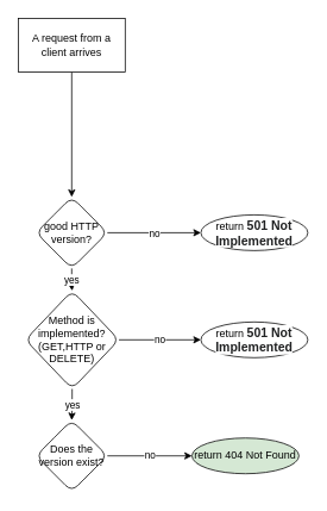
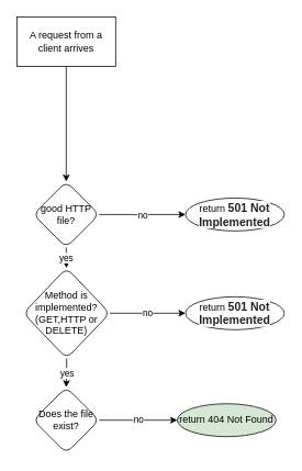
  <mxCell id="0" />
  <mxCell id="1" parent="0" />
  <mxCell id="2" value="" style="edgeStyle=orthogonalEdgeStyle;rounded=0;orthogonalLoop=1;jettySize=auto;html=1;" edge="1" parent="1" source="3" target="9"><mxGeometry relative="1" as="geometry" /></mxCell>
  <mxCell id="3" value="A request from a client arrives" style="whiteSpace=wrap;html=1;rounded=0;" vertex="1" parent="1"><mxGeometry x="20" y="20" width="120" height="60" as="geometry" /></mxCell>
  <mxCell id="4" value="no" style="edgeStyle=orthogonalEdgeStyle;rounded=0;orthogonalLoop=1;jettySize=auto;html=1;" edge="1" parent="1" source="5" target="6"><mxGeometry relative="1" as="geometry" /></mxCell>
- <mxCell id="5" value="Does the version exist?" style="rhombus;whiteSpace=wrap;html=1;rounded=1;" vertex="1" parent="1"><mxGeometry x="40" y="470" width="80" height="80" as="geometry" /></mxCell>
+ <mxCell id="5" value="Does the file exist?" style="rhombus;whiteSpace=wrap;html=1;rounded=1;" vertex="1" parent="1"><mxGeometry x="40" y="470" width="80" height="80" as="geometry" /></mxCell>
  <mxCell id="6" value="return 404 Not Found" style="ellipse;whiteSpace=wrap;html=1;rounded=1;fillColor=#d5e8d4;" vertex="1" parent="1"><mxGeometry x="215" y="490" width="120" height="40" as="geometry" /></mxCell>
  <mxCell id="7" value="yes" style="edgeStyle=orthogonalEdgeStyle;rounded=0;orthogonalLoop=1;jettySize=auto;html=1;entryX=0.5;entryY=0;entryDx=0;entryDy=0;" edge="1" parent="1" source="9" target="13"><mxGeometry relative="1" as="geometry" /></mxCell>
  <mxCell id="8" value="no" style="edgeStyle=orthogonalEdgeStyle;rounded=0;orthogonalLoop=1;jettySize=auto;html=1;" edge="1" parent="1" source="9"><mxGeometry relative="1" as="geometry"><mxPoint x="225" y="260" as="targetPoint" /></mxGeometry></mxCell>
- <mxCell id="9" value="good HTTP&lt;br&gt;version?" style="rhombus;whiteSpace=wrap;html=1;rounded=1;" vertex="1" parent="1"><mxGeometry x="40" y="220" width="80" height="80" as="geometry" /></mxCell>
+ <mxCell id="9" value="good HTTP&lt;br&gt;file?" style="rhombus;whiteSpace=wrap;html=1;rounded=1;" vertex="1" parent="1"><mxGeometry x="40" y="220" width="80" height="80" as="geometry" /></mxCell>
  <mxCell id="10" value="return&amp;nbsp;&lt;span style=&quot;color: rgb(32 , 33 , 34) ; font-family: sans-serif ; font-size: 14px ; font-weight: 700 ; background-color: rgb(255 , 255 , 255)&quot;&gt;501 Not Implemented&lt;/span&gt;" style="ellipse;whiteSpace=wrap;html=1;rounded=1;" vertex="1" parent="1"><mxGeometry x="225" y="240" width="120" height="40" as="geometry" /></mxCell>
  <mxCell id="11" value="no" style="edgeStyle=orthogonalEdgeStyle;rounded=0;orthogonalLoop=1;jettySize=auto;html=1;" edge="1" source="13" parent="1"><mxGeometry relative="1" as="geometry"><mxPoint x="225" y="380" as="targetPoint" /></mxGeometry></mxCell>
  <mxCell id="12" value="yes" style="edgeStyle=orthogonalEdgeStyle;rounded=0;orthogonalLoop=1;jettySize=auto;html=1;entryX=0.5;entryY=0;entryDx=0;entryDy=0;" edge="1" parent="1" source="13" target="5"><mxGeometry relative="1" as="geometry" /></mxCell>
  <mxCell id="13" value="Method is implemented?&lt;br&gt;(GET,HTTP or DELETE)" style="rhombus;whiteSpace=wrap;html=1;rounded=1;" vertex="1" parent="1"><mxGeometry x="28" y="325" width="105" height="110" as="geometry" /></mxCell>
  <mxCell id="14" value="return&amp;nbsp;&lt;span style=&quot;color: rgb(32 , 33 , 34) ; font-family: sans-serif ; font-size: 14px ; font-weight: 700 ; background-color: rgb(255 , 255 , 255)&quot;&gt;501 Not Implemented&lt;/span&gt;" style="ellipse;whiteSpace=wrap;html=1;rounded=1;" vertex="1" parent="1"><mxGeometry x="225" y="360" width="120" height="40" as="geometry" /></mxCell>
